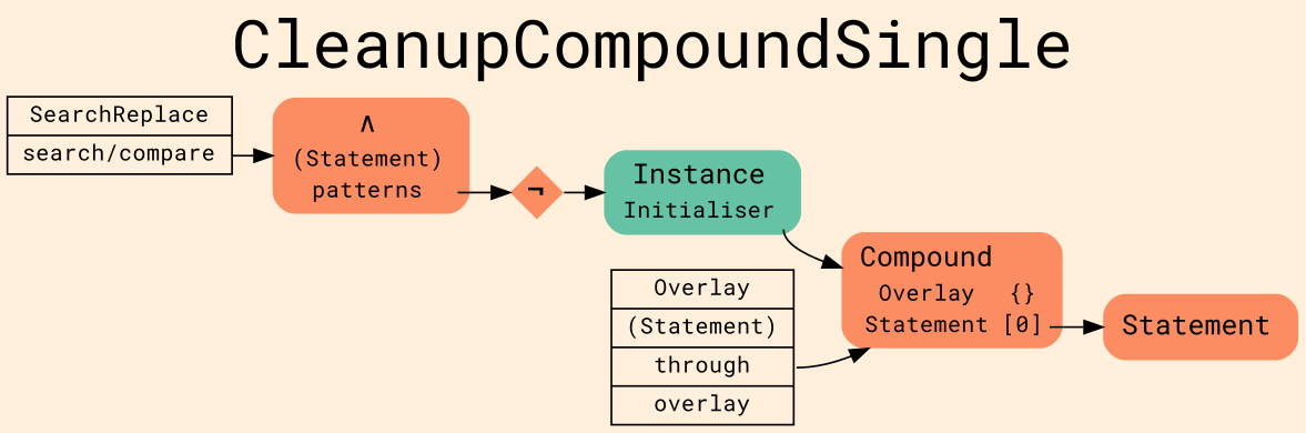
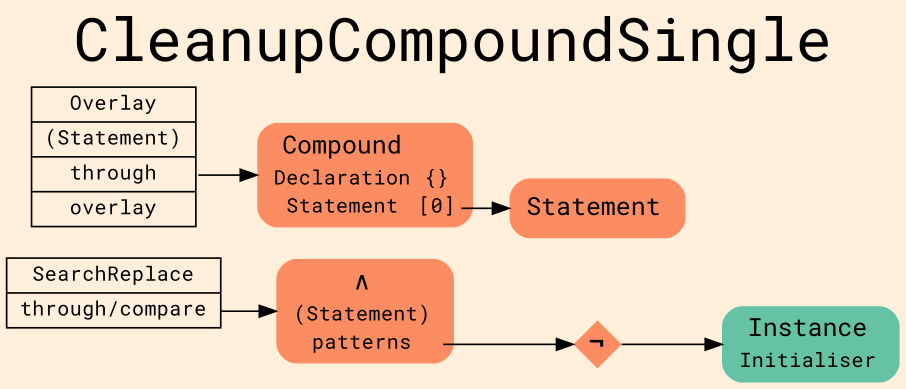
  digraph {
    bgcolor=antiquewhite1
    color=black
    fontcolor=black
    fontname="Roboto Mono"
    fontsize=36
    label=CleanupCompoundSingle
    labelloc=t
    rankdir=LR
    ranksep=0.3
    node [fillcolor="/set28/2" fontname="Roboto Mono" fontsize=12 shape=plaintext style="rounded,filled"]
    edge [color=black fontcolor=black fontname="Roboto Mono" tailport=port1]
-   n1 [color=black fillcolor=antiquewhite1 fontcolor=black label="<fixed> SearchReplace | <port0> search/compare" shape=record style=filled]
+   n1 [color=black fillcolor=antiquewhite1 fontcolor=black label="<fixed> SearchReplace | <port0> through/compare" shape=record style=filled]
    n2 [label=<<TABLE BORDER="0" CELLBORDER="0" CELLSPACING="0">      <TR><TD><FONT POINT-SIZE="15.0">∧</FONT></TD><TD></TD></TR>      <TR><TD>(Statement)</TD><TD PORT="port0"></TD></TR>      <TR><TD>patterns</TD><TD PORT="port1"></TD></TR>     </TABLE>>]
    n3 [fixedsize=true fontsize=20 height=0.4 label=<¬> penwidth=0.0 shape=diamond style=filled width=0.4]
    n4 [fillcolor="/set28/1" label=<<TABLE BORDER="0" CELLBORDER="0" CELLSPACING="0">      <TR><TD><FONT POINT-SIZE="15.0">Instance</FONT></TD><TD></TD></TR>      <TR><TD>Initialiser</TD><TD PORT="port0"></TD></TR>     </TABLE>>]
    n5 [color=black fillcolor=antiquewhite1 fontcolor=black label="<fixed> Overlay | <port0> (Statement) | <port1> through | <port2> overlay" shape=record style=filled]
-   n6 [label=<<TABLE BORDER="0" CELLBORDER="0" CELLSPACING="0">      <TR><TD><FONT POINT-SIZE="15.0">Compound</FONT></TD><TD></TD></TR>      <TR><TD>Overlay</TD><TD PORT="port0">{}</TD></TR>      <TR><TD>Statement</TD><TD PORT="port1">[0]</TD></TR>     </TABLE>>]
+   n6 [label=<<TABLE BORDER="0" CELLBORDER="0" CELLSPACING="0">      <TR><TD><FONT POINT-SIZE="15.0">Compound</FONT></TD><TD></TD></TR>      <TR><TD>Declaration</TD><TD PORT="port0">{}</TD></TR>      <TR><TD>Statement</TD><TD PORT="port1">[0]</TD></TR>     </TABLE>>]
    n7 [label=<<TABLE BORDER="0" CELLBORDER="0" CELLSPACING="0">      <TR><TD><FONT POINT-SIZE="15.0">Statement</FONT></TD><TD></TD></TR>     </TABLE>>]
    n1 -> n2 [tailport=port0]
    n2 -> n3
    n3 -> n4
-   n4 -> n6 [tailport=port0]
    n5 -> n6
    n6 -> n7
  }
